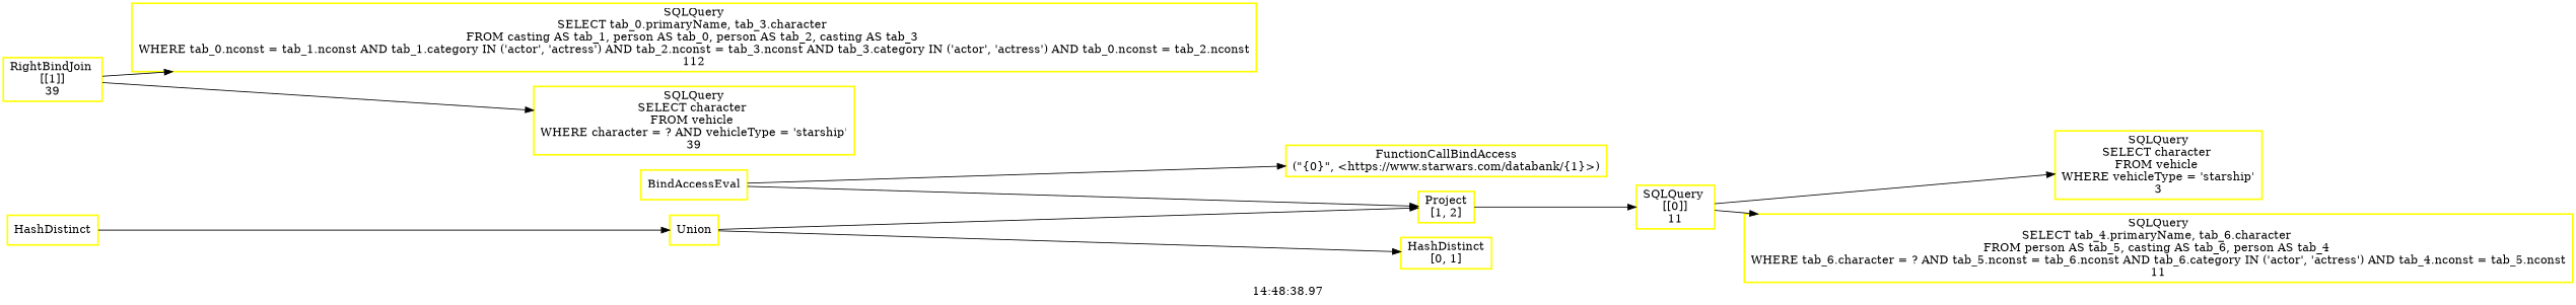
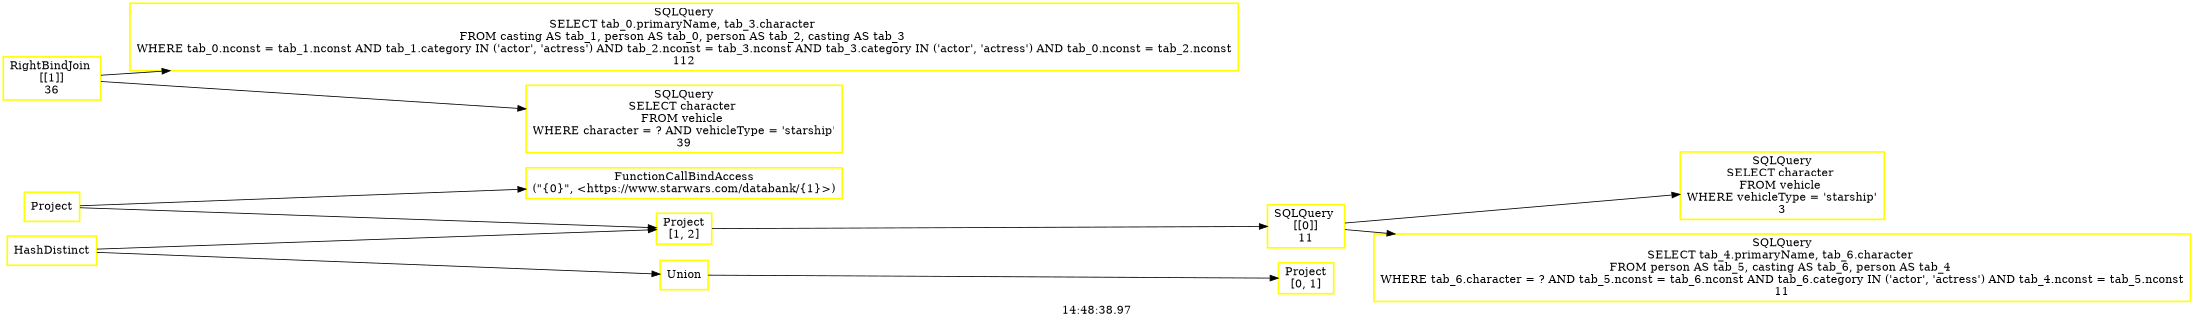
  digraph {
    label="14:48:38.97"
    rankdir=LR
    node [color=yellow fontcolor=black shape=rectangle style=bold]
    edge [color=black]
-   n1 [label=BindAccessEval]
+   n1 [label=Project]
    n2 [label="FunctionCallBindAccess\n(\"{0}\", <https://www.starwars.com/databank/{1}>)"]
    n3 [label="Project\n[1, 2]"]
    n4 [label=HashDistinct]
    n5 [label=Union]
-   n6 [label="HashDistinct\n[0, 1]"]
+   n6 [label="Project\n[0, 1]"]
    n7 [label="SQLQuery \n[[0]]\n11"]
-   n8 [label="RightBindJoin \n[[1]]\n39"]
+   n8 [label="RightBindJoin \n[[1]]\n36"]
    n9 [label="SQLQuery\nSELECT tab_0.primaryName, tab_3.character \nFROM casting AS tab_1, person AS tab_0, person AS tab_2, casting AS tab_3 \nWHERE tab_0.nconst = tab_1.nconst AND tab_1.category IN ('actor', 'actress') AND tab_2.nconst = tab_3.nconst AND tab_3.category IN ('actor', 'actress') AND tab_0.nconst = tab_2.nconst\n112"]
    n10 [label="SQLQuery\nSELECT character \nFROM vehicle \nWHERE character = ? AND vehicleType = 'starship'\n39"]
    n11 [label="SQLQuery\nSELECT character \nFROM vehicle \nWHERE vehicleType = 'starship'\n3"]
    n12 [label="SQLQuery\nSELECT tab_4.primaryName, tab_6.character \nFROM person AS tab_5, casting AS tab_6, person AS tab_4 \nWHERE tab_6.character = ? AND tab_5.nconst = tab_6.nconst AND tab_6.category IN ('actor', 'actress') AND tab_4.nconst = tab_5.nconst\n11"]
    n1 -> n2
    n1 -> n3
    n3 -> n7
    n4 -> n5
-   n5 -> n3
+   n4 -> n3
    n5 -> n6
    n7 -> n11
    n7 -> n12
    n8 -> n9
    n8 -> n10
  }
